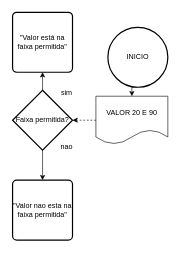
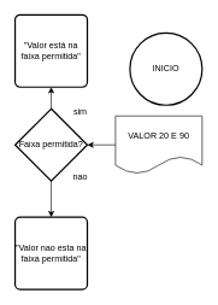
  <mxCell id="0" />
  <mxCell id="1" parent="0" />
- <mxCell id="2" style="edgeStyle=orthogonalEdgeStyle;rounded=0;orthogonalLoop=1;jettySize=auto;html=1;exitX=0.5;exitY=1;exitDx=0;exitDy=0;exitPerimeter=0;entryX=0.5;entryY=0;entryDx=0;entryDy=0;" edge="1" parent="1" source="3" target="4"><mxGeometry relative="1" as="geometry" /></mxCell>
  <mxCell id="3" value="INICIO" style="strokeWidth=2;html=1;shape=mxgraph.flowchart.start_2;whiteSpace=wrap;" vertex="1" parent="1"><mxGeometry x="179" y="45" width="100" height="100" as="geometry" /></mxCell>
  <mxCell id="4" value="VALOR 20 E 90" style="shape=document;whiteSpace=wrap;html=1;boundedLbl=1;" vertex="1" parent="1"><mxGeometry x="159" y="160" width="120" height="80" as="geometry" /></mxCell>
  <mxCell id="5" style="edgeStyle=orthogonalEdgeStyle;rounded=0;orthogonalLoop=1;jettySize=auto;html=1;exitX=0.5;exitY=0;exitDx=0;exitDy=0;exitPerimeter=0;entryX=0.5;entryY=1;entryDx=0;entryDy=0;" edge="1" parent="1" source="7" target="11"><mxGeometry relative="1" as="geometry" /></mxCell>
  <mxCell id="6" style="edgeStyle=orthogonalEdgeStyle;rounded=0;orthogonalLoop=1;jettySize=auto;html=1;exitX=0.5;exitY=1;exitDx=0;exitDy=0;exitPerimeter=0;entryX=0.5;entryY=0;entryDx=0;entryDy=0;" edge="1" parent="1" source="7" target="12"><mxGeometry relative="1" as="geometry" /></mxCell>
  <mxCell id="7" value="Faixa permitida?" style="strokeWidth=2;html=1;shape=mxgraph.flowchart.decision;whiteSpace=wrap;" vertex="1" parent="1"><mxGeometry x="20" y="150" width="100" height="100" as="geometry" /></mxCell>
- <mxCell id="8" style="edgeStyle=orthogonalEdgeStyle;rounded=0;orthogonalLoop=1;jettySize=auto;html=1;exitX=0;exitY=0.5;exitDx=0;exitDy=0;entryX=1;entryY=0.5;entryDx=0;entryDy=0;entryPerimeter=0;dashed=1;" edge="1" parent="1" source="4" target="7"><mxGeometry relative="1" as="geometry" /></mxCell>
+ <mxCell id="8" style="edgeStyle=orthogonalEdgeStyle;rounded=0;orthogonalLoop=1;jettySize=auto;html=1;exitX=0;exitY=0.5;exitDx=0;exitDy=0;entryX=1;entryY=0.5;entryDx=0;entryDy=0;entryPerimeter=0;" edge="1" parent="1" source="4" target="7"><mxGeometry relative="1" as="geometry" /></mxCell>
  <mxCell id="9" value="sim" style="text;html=1;align=center;verticalAlign=middle;resizable=0;points=[];autosize=1;strokeColor=none;fillColor=none;" vertex="1" parent="1"><mxGeometry x="90" y="140" width="40" height="30" as="geometry" /></mxCell>
  <mxCell id="10" value="nao" style="text;html=1;align=center;verticalAlign=middle;resizable=0;points=[];autosize=1;strokeColor=none;fillColor=none;" vertex="1" parent="1"><mxGeometry x="90" y="230" width="40" height="30" as="geometry" /></mxCell>
  <mxCell id="11" value="&quot;Valor está na faixa permitida&quot;" style="rounded=1;whiteSpace=wrap;html=1;absoluteArcSize=1;arcSize=14;strokeWidth=2;" vertex="1" parent="1"><mxGeometry x="20" y="20" width="100" height="100" as="geometry" /></mxCell>
  <mxCell id="12" value="&quot;Valor nao esta na faixa permitida&quot;" style="rounded=1;whiteSpace=wrap;html=1;absoluteArcSize=1;arcSize=14;strokeWidth=2;" vertex="1" parent="1"><mxGeometry x="20" y="300" width="100" height="100" as="geometry" /></mxCell>
